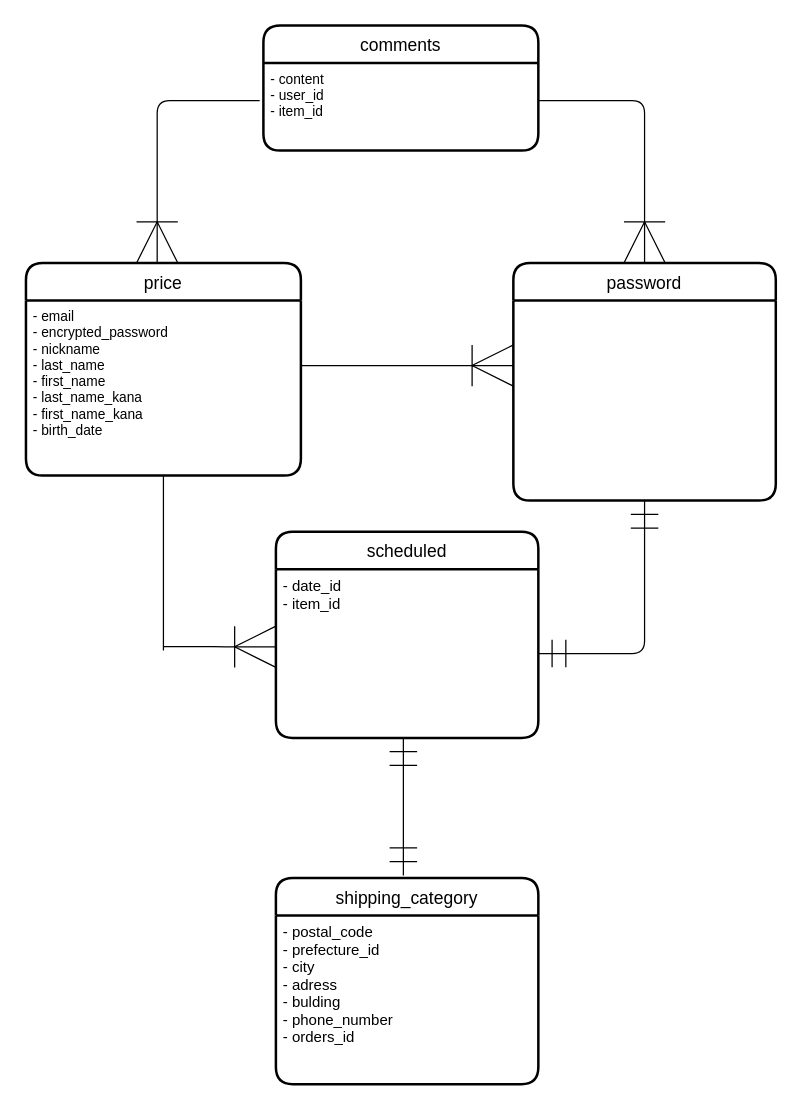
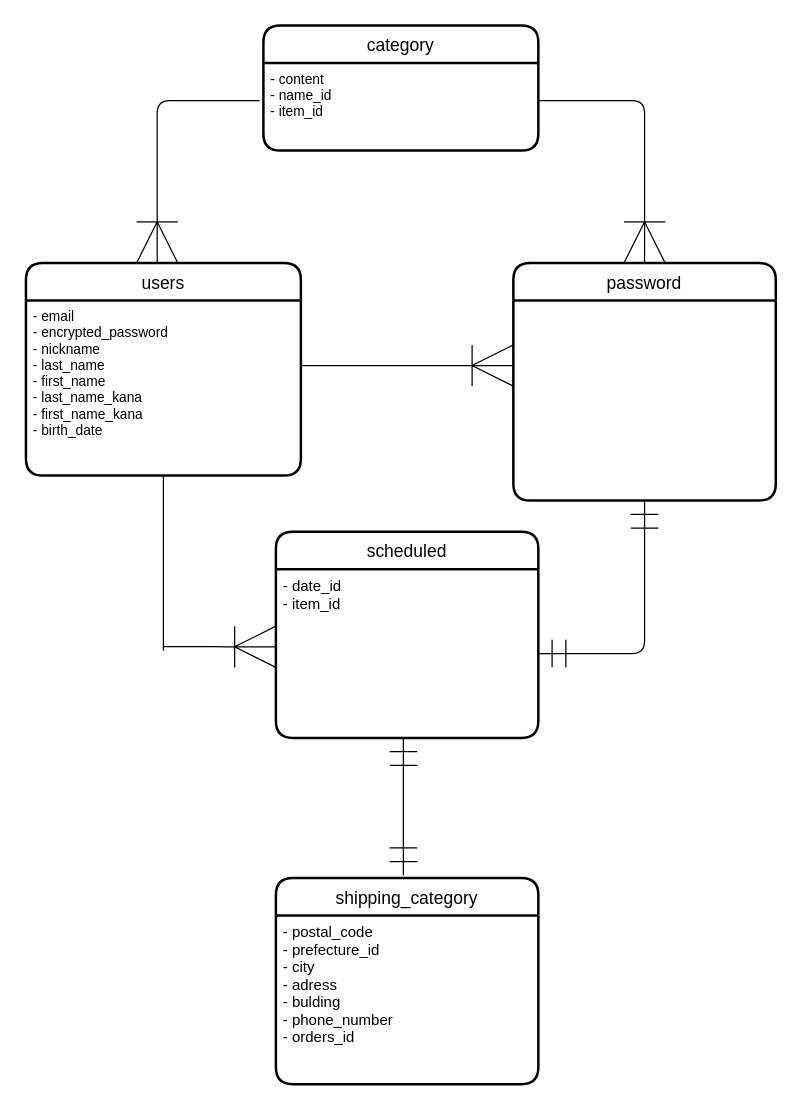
  <mxCell id="0" />
  <mxCell id="1" parent="0" />
- <mxCell id="2" value="price" style="swimlane;childLayout=stackLayout;horizontal=1;startSize=30;horizontalStack=0;rounded=1;fontSize=14;fontStyle=0;strokeWidth=2;resizeParent=0;resizeLast=1;shadow=0;dashed=0;align=center;labelBorderColor=none;strokeColor=default;" parent="1" vertex="1"><mxGeometry x="20" y="210" width="220" height="170" as="geometry" /></mxCell>
+ <mxCell id="2" value="users" style="swimlane;childLayout=stackLayout;horizontal=1;startSize=30;horizontalStack=0;rounded=1;fontSize=14;fontStyle=0;strokeWidth=2;resizeParent=0;resizeLast=1;shadow=0;dashed=0;align=center;labelBorderColor=none;strokeColor=default;" parent="1" vertex="1"><mxGeometry x="20" y="210" width="220" height="170" as="geometry" /></mxCell>
  <mxCell id="3" value="- email&#10;- encrypted_password&#10;- nickname&#10;- last_name&#10;- first_name&#10;- last_name_kana&#10;- first_name_kana&#10;- birth_date&#10;" style="align=left;strokeColor=none;fillColor=none;spacingLeft=4;fontSize=11;verticalAlign=top;resizable=0;rotatable=0;part=1;" parent="2" vertex="1"><mxGeometry y="30" width="220" height="140" as="geometry" /></mxCell>
  <mxCell id="4" value="password" style="swimlane;childLayout=stackLayout;horizontal=1;startSize=30;horizontalStack=0;rounded=1;fontSize=14;fontStyle=0;strokeWidth=2;resizeParent=0;resizeLast=1;shadow=0;dashed=0;align=center;verticalAlign=middle;" parent="1" vertex="1"><mxGeometry x="410" y="210" width="210" height="190" as="geometry" /></mxCell>
  <mxCell id="5" value="&lt;font color=&quot;#ffffff&quot; style=&quot;font-size: 11px&quot;&gt;- name&lt;br&gt;-&amp;nbsp;&lt;span style=&quot;font-family: &amp;#34;helvetica neue&amp;#34;&quot;&gt;explain&lt;br&gt;&lt;/span&gt;&lt;span class=&quot;Apple-converted-space&quot; style=&quot;font-family: &amp;#34;helvetica neue&amp;#34;&quot;&gt;- category_id&amp;nbsp;&lt;/span&gt;&lt;/font&gt;&lt;p class=&quot;p1&quot; style=&quot;margin: 0px ; font-stretch: normal ; line-height: normal ; font-family: &amp;#34;helvetica neue&amp;#34; ; font-size: 11px&quot;&gt;&lt;font color=&quot;#ffffff&quot; style=&quot;font-size: 11px&quot;&gt;- sales_status_id&lt;span class=&quot;Apple-converted-space&quot;&gt;&amp;nbsp;&lt;/span&gt;&lt;/font&gt;&lt;/p&gt;&lt;p class=&quot;p1&quot; style=&quot;margin: 0px ; font-stretch: normal ; line-height: normal ; font-family: &amp;#34;helvetica neue&amp;#34; ; font-size: 11px&quot;&gt;&lt;font color=&quot;#ffffff&quot; style=&quot;font-size: 11px&quot;&gt;- shipping_fee_status&lt;span class=&quot;Apple-converted-space&quot;&gt;&amp;nbsp;_id&lt;/span&gt;&lt;/font&gt;&lt;/p&gt;&lt;p class=&quot;p1&quot; style=&quot;margin: 0px ; font-stretch: normal ; line-height: normal ; font-family: &amp;#34;helvetica neue&amp;#34; ; font-size: 11px&quot;&gt;&lt;font color=&quot;#ffffff&quot; style=&quot;font-size: 11px&quot;&gt;- prefecture_id&lt;/font&gt;&lt;/p&gt;&lt;p class=&quot;p1&quot; style=&quot;margin: 0px ; font-stretch: normal ; line-height: normal ; font-family: &amp;#34;helvetica neue&amp;#34; ; font-size: 11px&quot;&gt;&lt;font color=&quot;#ffffff&quot; style=&quot;font-size: 11px&quot;&gt;- scheduled_delivery_id&lt;/font&gt;&lt;/p&gt;&lt;p class=&quot;p1&quot; style=&quot;margin: 0px ; font-stretch: normal ; line-height: normal ; font-family: &amp;#34;helvetica neue&amp;#34; ; font-size: 11px&quot;&gt;&lt;font color=&quot;#ffffff&quot; style=&quot;font-size: 11px&quot;&gt;- price&lt;/font&gt;&lt;/p&gt;&lt;font color=&quot;#ffffff&quot; style=&quot;font-size: 11px&quot;&gt;- user_id&lt;br&gt;&lt;/font&gt;" style="text;html=1;align=left;verticalAlign=top;resizable=0;points=[];autosize=1;strokeColor=none;fillColor=none;fontSize=12;" parent="4" vertex="1"><mxGeometry y="30" width="210" height="160" as="geometry" /></mxCell>
  <mxCell id="6" value="scheduled" style="swimlane;childLayout=stackLayout;horizontal=1;startSize=30;horizontalStack=0;rounded=1;fontSize=14;fontStyle=0;strokeWidth=2;resizeParent=0;resizeLast=1;shadow=0;dashed=0;align=center;" parent="1" vertex="1"><mxGeometry x="220" y="425" width="210" height="165" as="geometry" /></mxCell>
  <mxCell id="7" value="- date_id&#10;- item_id" style="align=left;strokeColor=none;fillColor=none;spacingLeft=4;fontSize=12;verticalAlign=top;resizable=0;rotatable=0;part=1;" parent="6" vertex="1"><mxGeometry y="30" width="210" height="135" as="geometry" /></mxCell>
  <mxCell id="8" value="" style="edgeStyle=entityRelationEdgeStyle;fontSize=12;html=1;endArrow=ERoneToMany;jumpSize=12;endSize=31;startSize=20;" parent="1" edge="1"><mxGeometry width="100" height="100" relative="1" as="geometry"><mxPoint x="240" y="292" as="sourcePoint" /><mxPoint x="410" y="292" as="targetPoint" /></mxGeometry></mxCell>
  <mxCell id="9" value="" style="edgeStyle=orthogonalEdgeStyle;fontSize=12;html=1;endArrow=ERmandOne;startArrow=ERmandOne;startSize=20;endSize=20;jumpSize=12;exitX=1;exitY=0.5;exitDx=0;exitDy=0;" parent="1" source="7" edge="1"><mxGeometry width="100" height="100" relative="1" as="geometry"><mxPoint x="470" y="523" as="sourcePoint" /><mxPoint x="515" y="400" as="targetPoint" /><Array as="points"><mxPoint x="515" y="523" /></Array></mxGeometry></mxCell>
  <mxCell id="10" value="" style="edgeStyle=entityRelationEdgeStyle;fontSize=12;html=1;endArrow=ERoneToMany;jumpSize=12;endSize=31;startSize=20;" parent="1" edge="1"><mxGeometry width="100" height="100" relative="1" as="geometry"><mxPoint x="130" y="517" as="sourcePoint" /><mxPoint x="220" y="517.04" as="targetPoint" /></mxGeometry></mxCell>
  <mxCell id="11" value="" style="endArrow=none;html=1;rounded=0;fontSize=12;exitX=0.5;exitY=1;exitDx=0;exitDy=0;" parent="1" source="3" edge="1"><mxGeometry relative="1" as="geometry"><mxPoint x="130" y="400" as="sourcePoint" /><mxPoint x="130" y="520" as="targetPoint" /><Array as="points" /></mxGeometry></mxCell>
  <mxCell id="12" value="" style="fontSize=12;html=1;endArrow=ERmandOne;startArrow=ERmandOne;fontColor=#FFFFFF;endSize=20;startSize=20;strokeColor=default;" parent="1" edge="1"><mxGeometry width="100" height="100" relative="1" as="geometry"><mxPoint x="322" y="700" as="sourcePoint" /><mxPoint x="322" y="590" as="targetPoint" /><Array as="points"><mxPoint x="322" y="660" /><mxPoint x="322" y="630" /></Array></mxGeometry></mxCell>
  <mxCell id="13" value="shipping_category" style="swimlane;childLayout=stackLayout;horizontal=1;startSize=30;horizontalStack=0;rounded=1;fontSize=14;fontStyle=0;strokeWidth=2;resizeParent=0;resizeLast=1;shadow=0;dashed=0;align=center;" parent="1" vertex="1"><mxGeometry x="220" y="702" width="210" height="165" as="geometry" /></mxCell>
  <mxCell id="14" value="- postal_code&#10;- prefecture_id&#10;- city&#10;- adress&#10;- bulding&#10;- phone_number&#10;- orders_id" style="align=left;strokeColor=none;fillColor=none;spacingLeft=4;fontSize=12;verticalAlign=top;resizable=0;rotatable=0;part=1;" parent="13" vertex="1"><mxGeometry y="30" width="210" height="135" as="geometry" /></mxCell>
- <mxCell id="15" value="comments" style="swimlane;childLayout=stackLayout;horizontal=1;startSize=30;horizontalStack=0;rounded=1;fontSize=14;fontStyle=0;strokeWidth=2;resizeParent=0;resizeLast=1;shadow=0;dashed=0;align=center;labelBorderColor=none;strokeColor=default;" vertex="1" parent="1"><mxGeometry x="210" y="20" width="220" height="100" as="geometry" /></mxCell>
- <mxCell id="16" value="- content&#10;- user_id&#10;- item_id" style="align=left;strokeColor=none;fillColor=none;spacingLeft=4;fontSize=11;verticalAlign=top;resizable=0;rotatable=0;part=1;" vertex="1" parent="15"><mxGeometry y="30" width="220" height="70" as="geometry" /></mxCell>
+ <mxCell id="15" value="category" style="swimlane;childLayout=stackLayout;horizontal=1;startSize=30;horizontalStack=0;rounded=1;fontSize=14;fontStyle=0;strokeWidth=2;resizeParent=0;resizeLast=1;shadow=0;dashed=0;align=center;labelBorderColor=none;strokeColor=default;" vertex="1" parent="1"><mxGeometry x="210" y="20" width="220" height="100" as="geometry" /></mxCell>
+ <mxCell id="16" value="- content&#10;- name_id&#10;- item_id" style="align=left;strokeColor=none;fillColor=none;spacingLeft=4;fontSize=11;verticalAlign=top;resizable=0;rotatable=0;part=1;" vertex="1" parent="15"><mxGeometry y="30" width="220" height="70" as="geometry" /></mxCell>
  <mxCell id="17" value="" style="edgeStyle=orthogonalEdgeStyle;fontSize=12;html=1;endArrow=ERoneToMany;jumpSize=12;endSize=31;startSize=20;entryX=0.5;entryY=0;entryDx=0;entryDy=0;" edge="1" parent="1" target="4"><mxGeometry width="100" height="100" relative="1" as="geometry"><mxPoint x="430" y="80" as="sourcePoint" /><mxPoint x="600" y="80" as="targetPoint" /><Array as="points"><mxPoint x="515" y="80" /></Array></mxGeometry></mxCell>
  <mxCell id="18" value="" style="edgeStyle=orthogonalEdgeStyle;fontSize=12;html=1;endArrow=ERoneToMany;jumpSize=12;endSize=31;startSize=20;entryX=0.5;entryY=0;entryDx=0;entryDy=0;" edge="1" parent="1"><mxGeometry width="100" height="100" relative="1" as="geometry"><mxPoint x="207" y="80" as="sourcePoint" /><mxPoint x="125" y="210" as="targetPoint" /><Array as="points"><mxPoint x="207" y="80" /><mxPoint x="125" y="80" /></Array></mxGeometry></mxCell>
